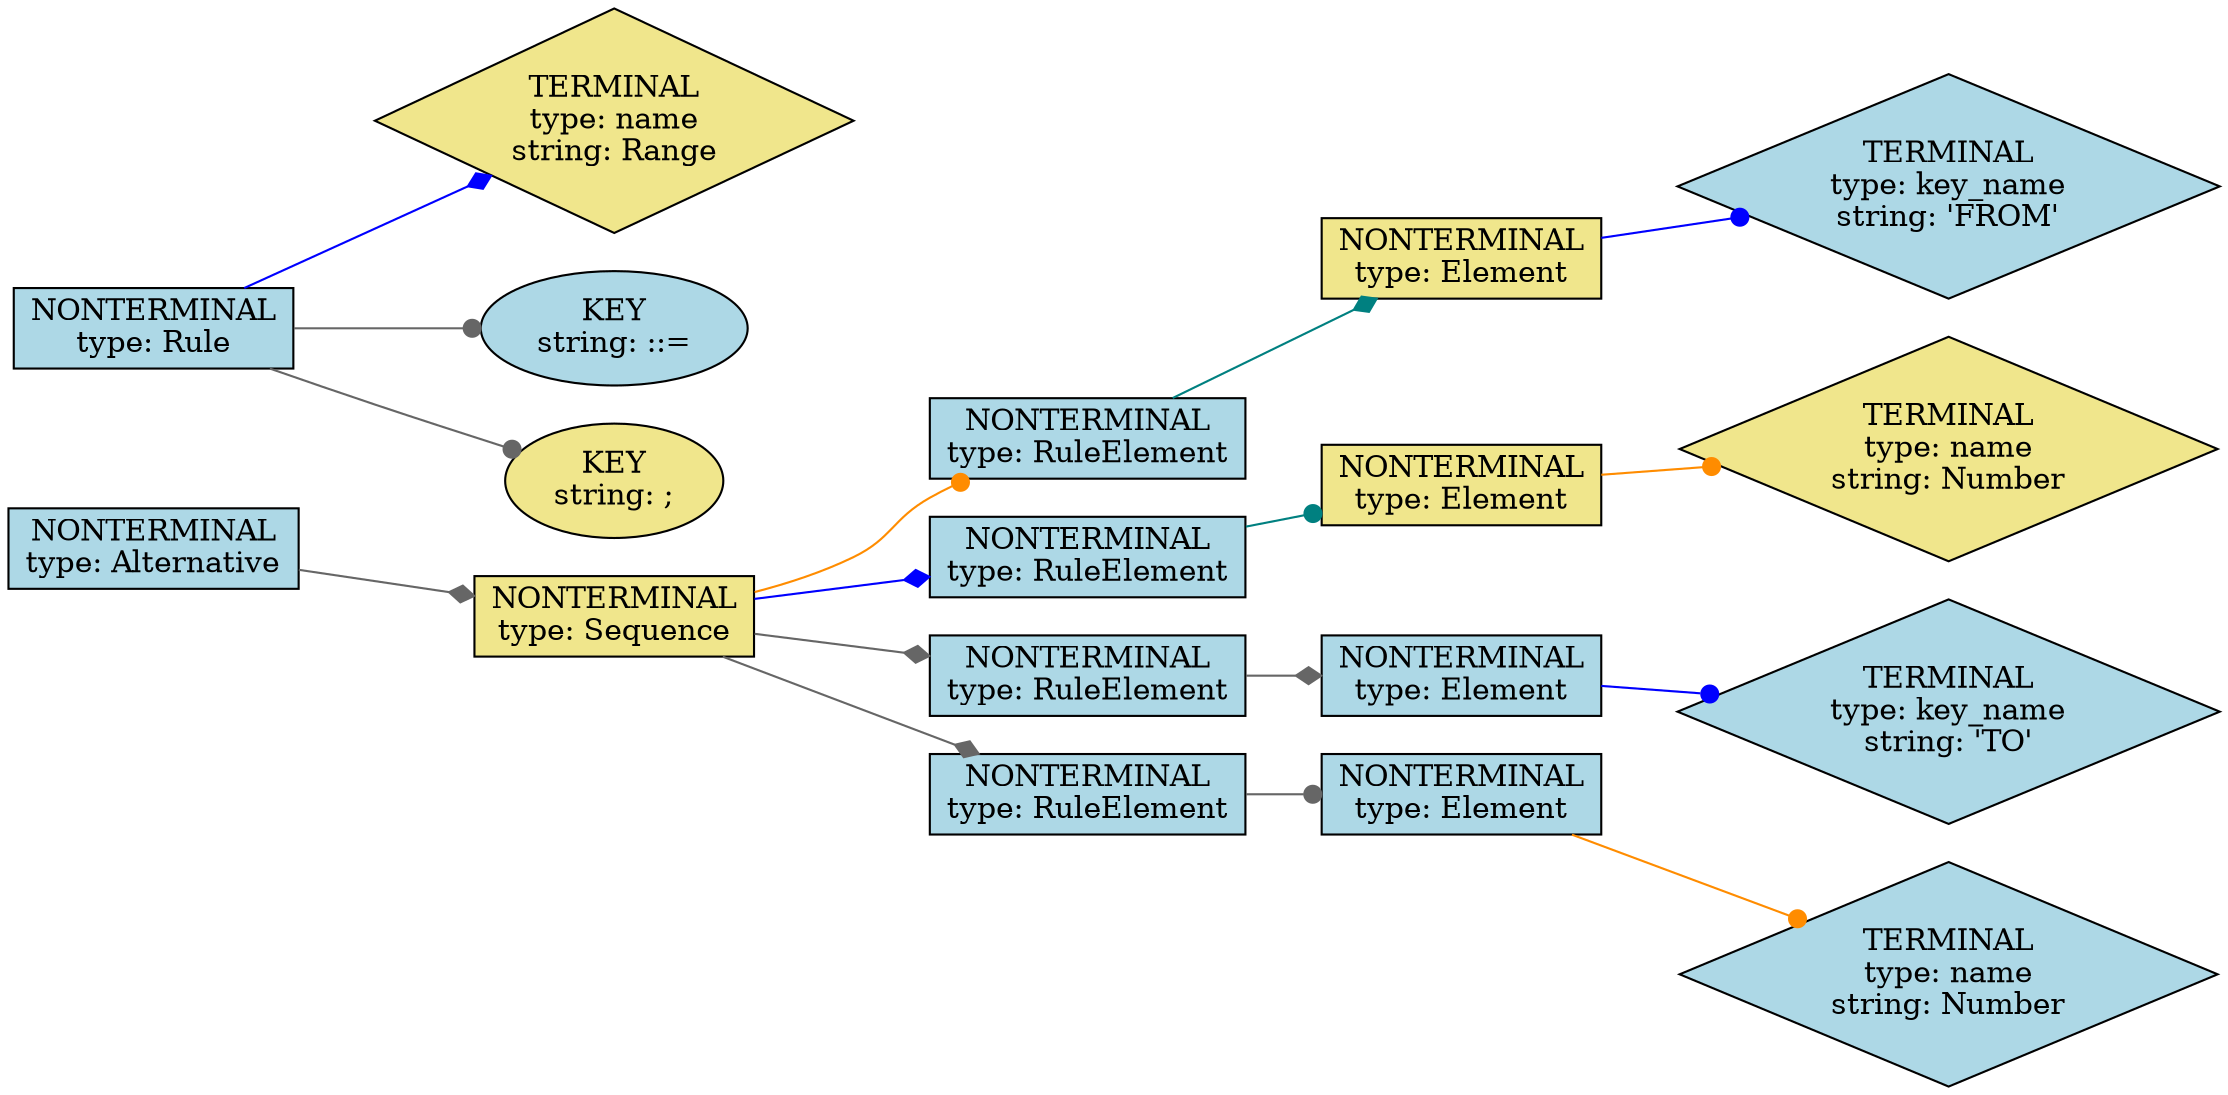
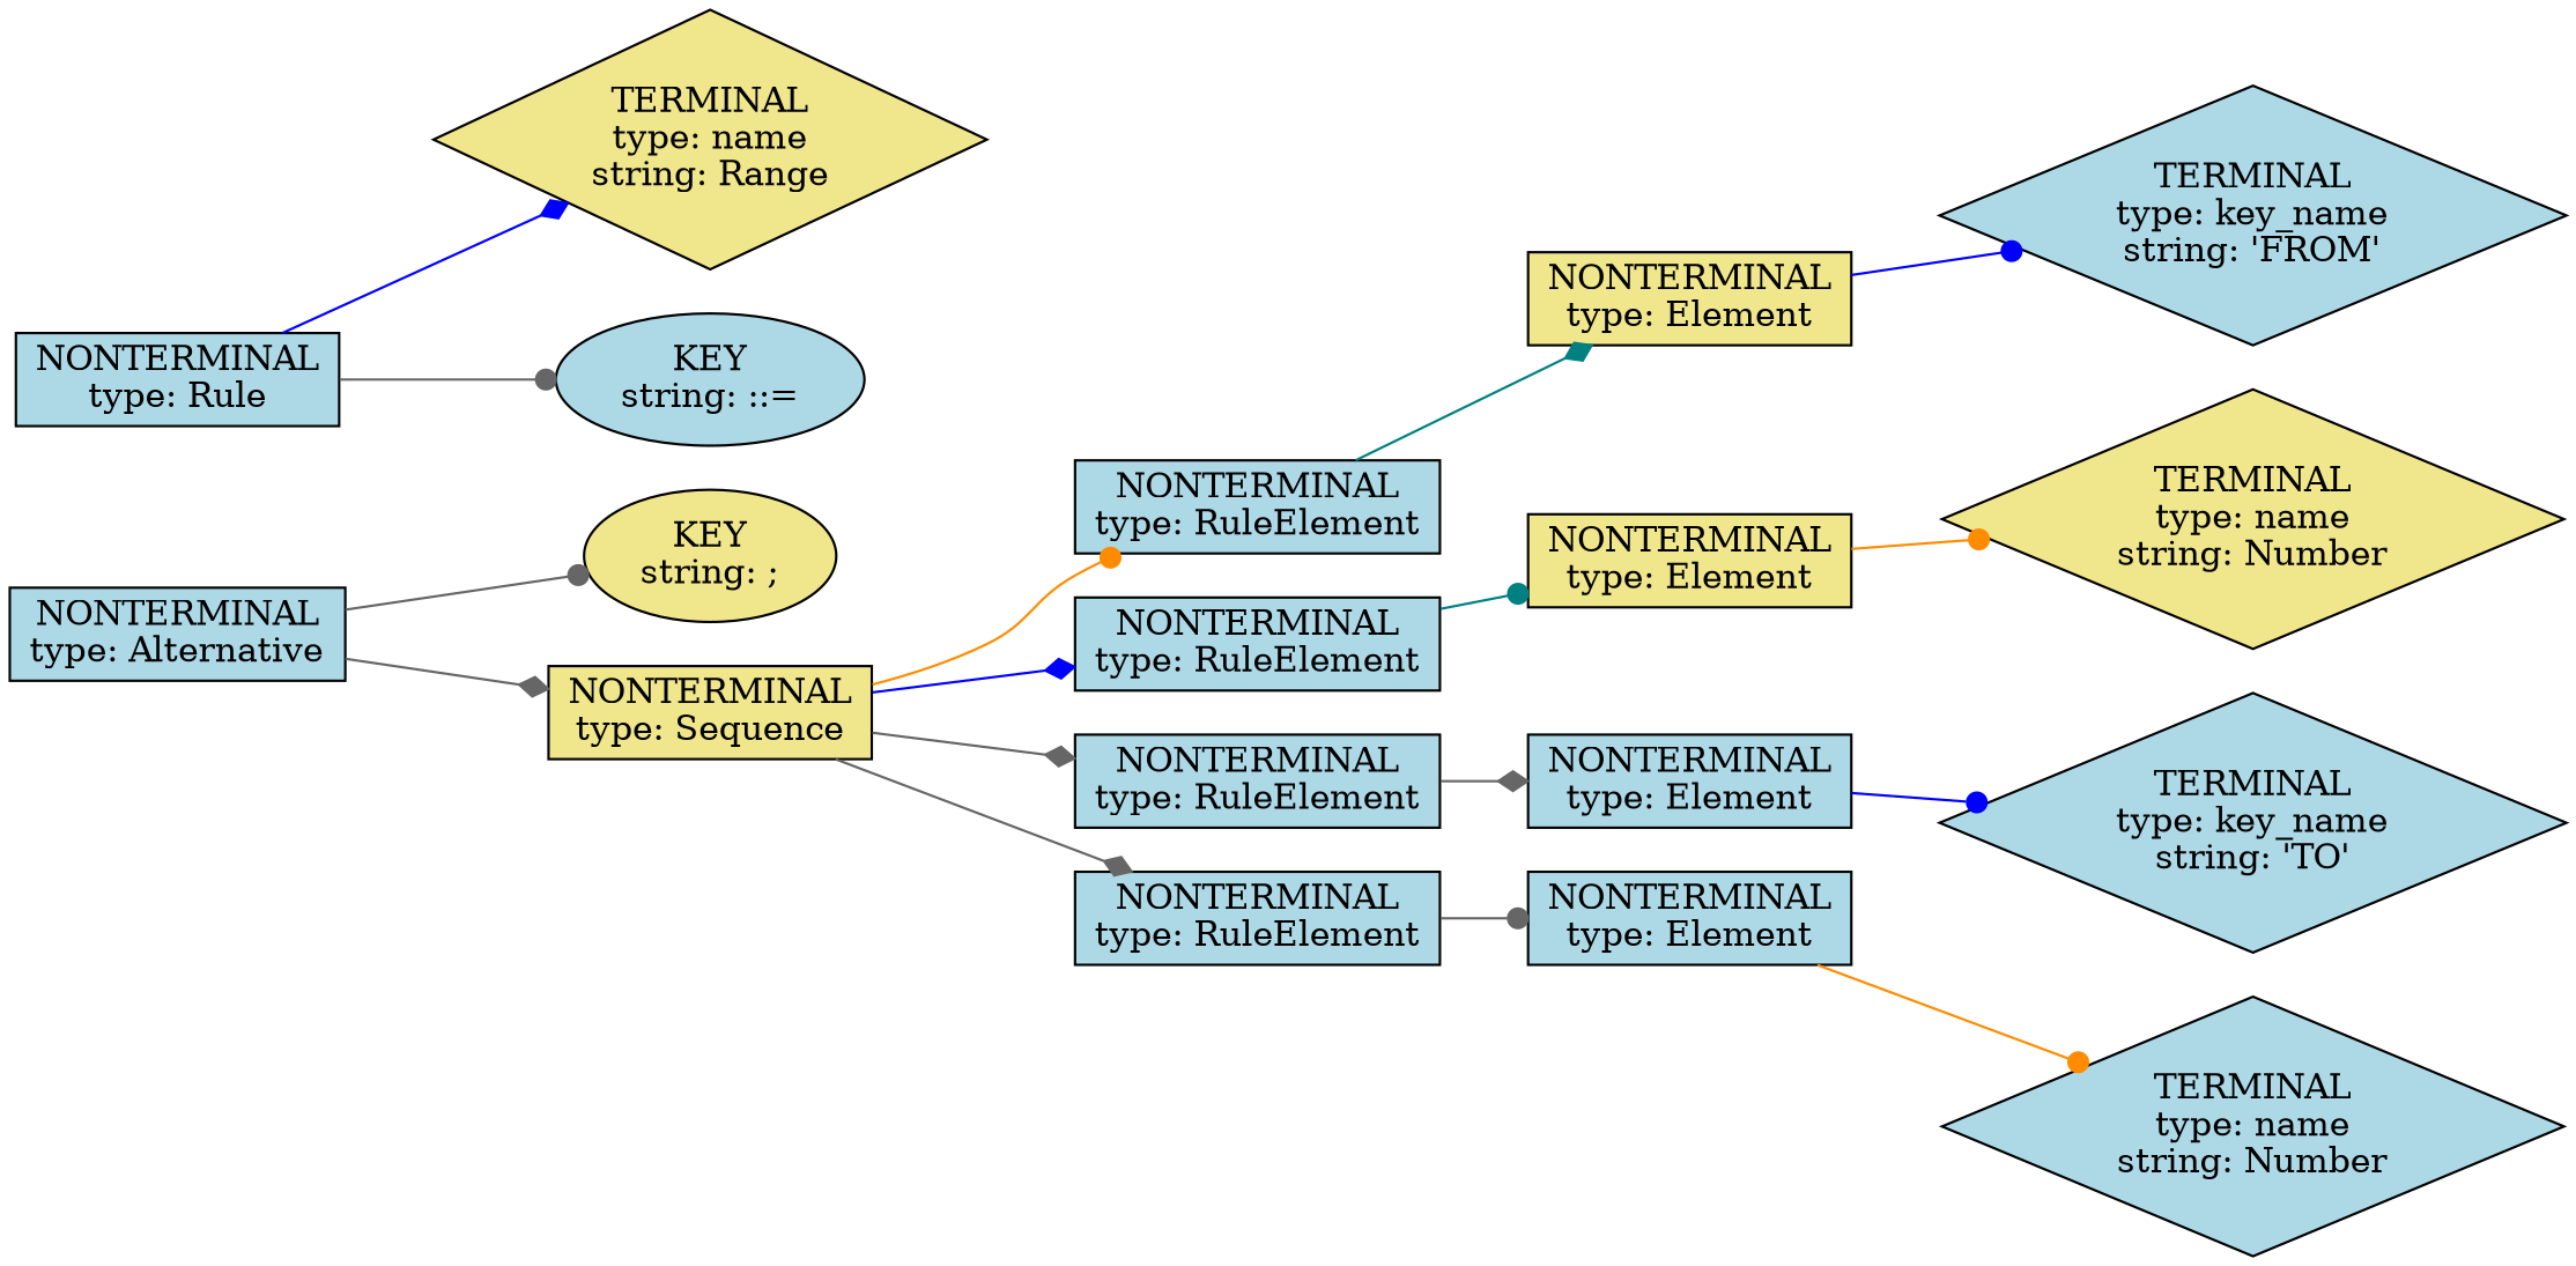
  digraph {
    rankdir=LR
    node [fillcolor=lightblue shape=box style=filled]
    edge [arrowhead=dot color=gray40]
    n1 [label="NONTERMINAL\ntype: Rule"]
    n2 [fillcolor=khaki label="TERMINAL\ntype: name\nstring: Range" shape=diamond]
    n3 [label="KEY\nstring: ::=" shape=oval]
    n4 [fillcolor=khaki label="KEY\nstring: ;" shape=oval]
    n5 [label="NONTERMINAL\ntype: Alternative"]
    n6 [fillcolor=khaki label="NONTERMINAL\ntype: Sequence"]
    n7 [label="NONTERMINAL\ntype: RuleElement"]
    n8 [label="NONTERMINAL\ntype: RuleElement"]
    n9 [label="NONTERMINAL\ntype: RuleElement"]
    n10 [label="NONTERMINAL\ntype: RuleElement"]
    n11 [fillcolor=khaki label="NONTERMINAL\ntype: Element"]
    n12 [fillcolor=khaki label="NONTERMINAL\ntype: Element"]
    n13 [label="NONTERMINAL\ntype: Element"]
    n14 [label="NONTERMINAL\ntype: Element"]
    n15 [label="TERMINAL\ntype: key_name\nstring: 'FROM'" shape=diamond]
    n16 [fillcolor=khaki label="TERMINAL\ntype: name\nstring: Number" shape=diamond]
    n17 [label="TERMINAL\ntype: key_name\nstring: 'TO'" shape=diamond]
    n18 [label="TERMINAL\ntype: name\nstring: Number" shape=diamond]
    n1 -> n2 [arrowhead=diamond color=blue]
    n1 -> n3
-   n1 -> n4
+   n5 -> n4
    n5 -> n6 [arrowhead=diamond]
    n6 -> n7 [color=darkorange]
    n6 -> n8 [arrowhead=diamond color=blue]
    n6 -> n9 [arrowhead=diamond]
    n6 -> n10 [arrowhead=diamond]
    n7 -> n11 [arrowhead=diamond color=teal]
    n8 -> n12 [color=teal]
    n9 -> n13 [arrowhead=diamond]
    n10 -> n14
    n11 -> n15 [color=blue]
    n12 -> n16 [color=darkorange]
    n13 -> n17 [color=blue]
    n14 -> n18 [color=darkorange]
  }
